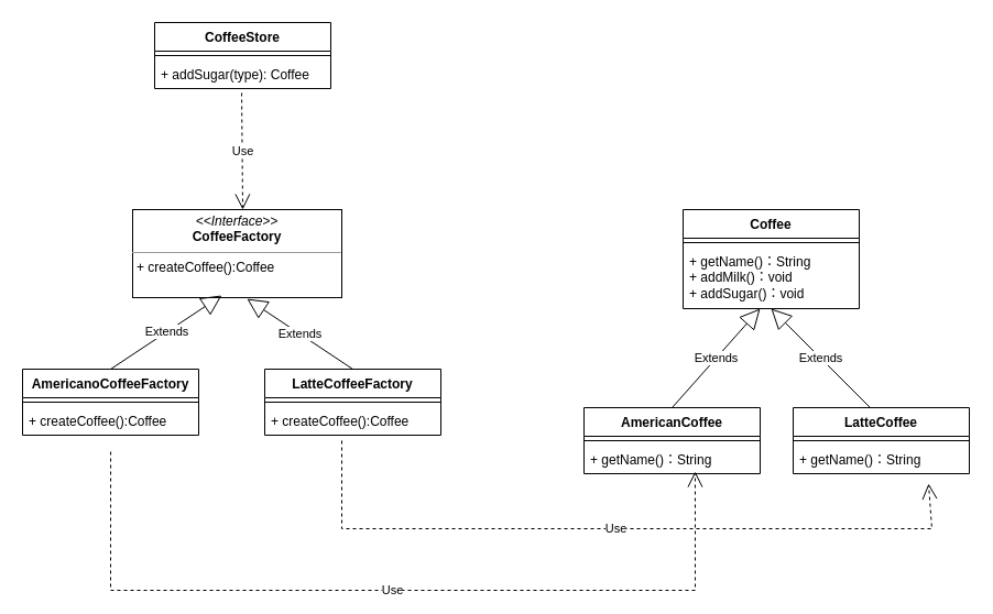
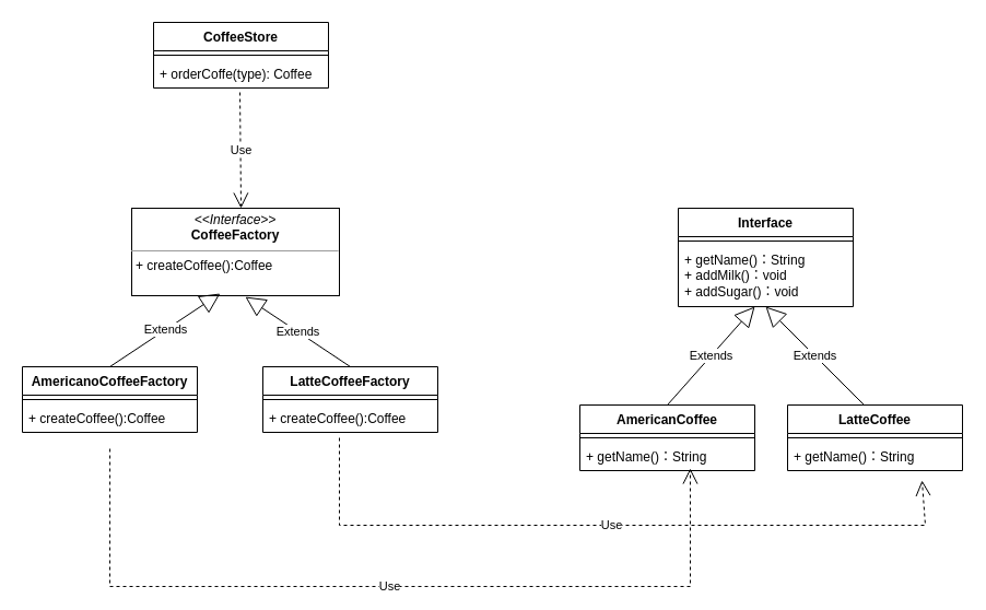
  <mxCell id="0" />
  <mxCell id="1" parent="0" />
- <mxCell id="2" value="Coffee" style="swimlane;fontStyle=1;align=center;verticalAlign=top;childLayout=stackLayout;horizontal=1;startSize=26;horizontalStack=0;resizeParent=1;resizeParentMax=0;resizeLast=0;collapsible=1;marginBottom=0;whiteSpace=wrap;html=1;" vertex="1" parent="1"><mxGeometry x="620" y="190" width="160" height="90" as="geometry" /></mxCell>
+ <mxCell id="2" value="Interface" style="swimlane;fontStyle=1;align=center;verticalAlign=top;childLayout=stackLayout;horizontal=1;startSize=26;horizontalStack=0;resizeParent=1;resizeParentMax=0;resizeLast=0;collapsible=1;marginBottom=0;whiteSpace=wrap;html=1;" vertex="1" parent="1"><mxGeometry x="620" y="190" width="160" height="90" as="geometry" /></mxCell>
  <mxCell id="3" value="" style="line;strokeWidth=1;fillColor=none;align=left;verticalAlign=middle;spacingTop=-1;spacingLeft=3;spacingRight=3;rotatable=0;labelPosition=right;points=[];portConstraint=eastwest;strokeColor=inherit;" vertex="1" parent="2"><mxGeometry y="26" width="160" height="8" as="geometry" /></mxCell>
  <mxCell id="4" value="+ getName()：String&lt;br&gt;+ addMilk()：void&lt;br&gt;+ addSugar()：void" style="text;strokeColor=none;fillColor=none;align=left;verticalAlign=top;spacingLeft=4;spacingRight=4;overflow=hidden;rotatable=0;points=[[0,0.5],[1,0.5]];portConstraint=eastwest;whiteSpace=wrap;html=1;" vertex="1" parent="2"><mxGeometry y="34" width="160" height="56" as="geometry" /></mxCell>
  <mxCell id="5" value="Extends" style="endArrow=block;endSize=16;endFill=0;html=1;rounded=0;" edge="1" parent="1"><mxGeometry width="160" relative="1" as="geometry"><mxPoint x="790" y="370" as="sourcePoint" /><mxPoint x="700" y="280" as="targetPoint" /></mxGeometry></mxCell>
  <mxCell id="6" value="LatteCoffee" style="swimlane;fontStyle=1;align=center;verticalAlign=top;childLayout=stackLayout;horizontal=1;startSize=26;horizontalStack=0;resizeParent=1;resizeParentMax=0;resizeLast=0;collapsible=1;marginBottom=0;whiteSpace=wrap;html=1;" vertex="1" parent="1"><mxGeometry x="720" y="370" width="160" height="60" as="geometry" /></mxCell>
  <mxCell id="7" value="" style="line;strokeWidth=1;fillColor=none;align=left;verticalAlign=middle;spacingTop=-1;spacingLeft=3;spacingRight=3;rotatable=0;labelPosition=right;points=[];portConstraint=eastwest;strokeColor=inherit;" vertex="1" parent="6"><mxGeometry y="26" width="160" height="8" as="geometry" /></mxCell>
  <mxCell id="8" value="+ getName()：String" style="text;strokeColor=none;fillColor=none;align=left;verticalAlign=top;spacingLeft=4;spacingRight=4;overflow=hidden;rotatable=0;points=[[0,0.5],[1,0.5]];portConstraint=eastwest;whiteSpace=wrap;html=1;" vertex="1" parent="6"><mxGeometry y="34" width="160" height="26" as="geometry" /></mxCell>
  <mxCell id="9" value="AmericanCoffee" style="swimlane;fontStyle=1;align=center;verticalAlign=top;childLayout=stackLayout;horizontal=1;startSize=26;horizontalStack=0;resizeParent=1;resizeParentMax=0;resizeLast=0;collapsible=1;marginBottom=0;whiteSpace=wrap;html=1;" vertex="1" parent="1"><mxGeometry x="530" y="370" width="160" height="60" as="geometry" /></mxCell>
  <mxCell id="10" value="" style="line;strokeWidth=1;fillColor=none;align=left;verticalAlign=middle;spacingTop=-1;spacingLeft=3;spacingRight=3;rotatable=0;labelPosition=right;points=[];portConstraint=eastwest;strokeColor=inherit;" vertex="1" parent="9"><mxGeometry y="26" width="160" height="8" as="geometry" /></mxCell>
  <mxCell id="11" value="+ getName()：String" style="text;strokeColor=none;fillColor=none;align=left;verticalAlign=top;spacingLeft=4;spacingRight=4;overflow=hidden;rotatable=0;points=[[0,0.5],[1,0.5]];portConstraint=eastwest;whiteSpace=wrap;html=1;" vertex="1" parent="9"><mxGeometry y="34" width="160" height="26" as="geometry" /></mxCell>
  <mxCell id="12" value="Extends" style="endArrow=block;endSize=16;endFill=0;html=1;rounded=0;entryX=0.519;entryY=1.089;entryDx=0;entryDy=0;entryPerimeter=0;exitX=0.5;exitY=0;exitDx=0;exitDy=0;" edge="1" parent="1" source="9"><mxGeometry width="160" relative="1" as="geometry"><mxPoint x="777" y="365" as="sourcePoint" /><mxPoint x="690" y="280" as="targetPoint" /></mxGeometry></mxCell>
  <mxCell id="13" value="CoffeeStore&lt;br&gt;" style="swimlane;fontStyle=1;align=center;verticalAlign=top;childLayout=stackLayout;horizontal=1;startSize=26;horizontalStack=0;resizeParent=1;resizeParentMax=0;resizeLast=0;collapsible=1;marginBottom=0;whiteSpace=wrap;html=1;" vertex="1" parent="1"><mxGeometry x="140" y="20" width="160" height="60" as="geometry" /></mxCell>
  <mxCell id="14" value="" style="line;strokeWidth=1;fillColor=none;align=left;verticalAlign=middle;spacingTop=-1;spacingLeft=3;spacingRight=3;rotatable=0;labelPosition=right;points=[];portConstraint=eastwest;strokeColor=inherit;" vertex="1" parent="13"><mxGeometry y="26" width="160" height="8" as="geometry" /></mxCell>
- <mxCell id="15" value="+ addSugar(type): Coffee" style="text;strokeColor=none;fillColor=none;align=left;verticalAlign=top;spacingLeft=4;spacingRight=4;overflow=hidden;rotatable=0;points=[[0,0.5],[1,0.5]];portConstraint=eastwest;whiteSpace=wrap;html=1;" vertex="1" parent="13"><mxGeometry y="34" width="160" height="26" as="geometry" /></mxCell>
+ <mxCell id="15" value="+ orderCoffe(type): Coffee" style="text;strokeColor=none;fillColor=none;align=left;verticalAlign=top;spacingLeft=4;spacingRight=4;overflow=hidden;rotatable=0;points=[[0,0.5],[1,0.5]];portConstraint=eastwest;whiteSpace=wrap;html=1;" vertex="1" parent="13"><mxGeometry y="34" width="160" height="26" as="geometry" /></mxCell>
  <mxCell id="16" value="Use" style="endArrow=open;endSize=12;dashed=1;html=1;rounded=0;exitX=0.494;exitY=1.154;exitDx=0;exitDy=0;exitPerimeter=0;" edge="1" parent="1" source="15"><mxGeometry width="160" relative="1" as="geometry"><mxPoint x="234" y="228.99" as="sourcePoint" /><mxPoint x="220" y="190" as="targetPoint" /></mxGeometry></mxCell>
  <mxCell id="17" value="&lt;p style=&quot;margin:0px;margin-top:4px;text-align:center;&quot;&gt;&lt;i&gt;&amp;lt;&amp;lt;Interface&amp;gt;&amp;gt;&lt;/i&gt;&lt;br&gt;&lt;b&gt;CoffeeFactory&lt;/b&gt;&lt;/p&gt;&lt;hr size=&quot;1&quot;&gt;&lt;p style=&quot;margin:0px;margin-left:4px;&quot;&gt;+ createCoffee():Coffee&lt;/p&gt;" style="verticalAlign=top;align=left;overflow=fill;fontSize=12;fontFamily=Helvetica;html=1;whiteSpace=wrap;" vertex="1" parent="1"><mxGeometry x="120" y="190" width="190" height="80" as="geometry" /></mxCell>
  <mxCell id="18" style="edgeStyle=orthogonalEdgeStyle;rounded=0;orthogonalLoop=1;jettySize=auto;html=1;exitX=0.5;exitY=1;exitDx=0;exitDy=0;" edge="1" parent="1" source="17" target="17"><mxGeometry relative="1" as="geometry" /></mxCell>
  <mxCell id="19" value="AmericanoCoffeeFactory" style="swimlane;fontStyle=1;align=center;verticalAlign=top;childLayout=stackLayout;horizontal=1;startSize=26;horizontalStack=0;resizeParent=1;resizeParentMax=0;resizeLast=0;collapsible=1;marginBottom=0;whiteSpace=wrap;html=1;" vertex="1" parent="1"><mxGeometry x="20" y="335" width="160" height="60" as="geometry" /></mxCell>
  <mxCell id="20" value="" style="line;strokeWidth=1;fillColor=none;align=left;verticalAlign=middle;spacingTop=-1;spacingLeft=3;spacingRight=3;rotatable=0;labelPosition=right;points=[];portConstraint=eastwest;strokeColor=inherit;" vertex="1" parent="19"><mxGeometry y="26" width="160" height="8" as="geometry" /></mxCell>
  <mxCell id="21" value="+ createCoffee():Coffee" style="text;strokeColor=none;fillColor=none;align=left;verticalAlign=top;spacingLeft=4;spacingRight=4;overflow=hidden;rotatable=0;points=[[0,0.5],[1,0.5]];portConstraint=eastwest;whiteSpace=wrap;html=1;" vertex="1" parent="19"><mxGeometry y="34" width="160" height="26" as="geometry" /></mxCell>
  <mxCell id="22" value="LatteCoffeeFactory" style="swimlane;fontStyle=1;align=center;verticalAlign=top;childLayout=stackLayout;horizontal=1;startSize=26;horizontalStack=0;resizeParent=1;resizeParentMax=0;resizeLast=0;collapsible=1;marginBottom=0;whiteSpace=wrap;html=1;" vertex="1" parent="1"><mxGeometry x="240" y="335" width="160" height="60" as="geometry" /></mxCell>
  <mxCell id="23" value="" style="line;strokeWidth=1;fillColor=none;align=left;verticalAlign=middle;spacingTop=-1;spacingLeft=3;spacingRight=3;rotatable=0;labelPosition=right;points=[];portConstraint=eastwest;strokeColor=inherit;" vertex="1" parent="22"><mxGeometry y="26" width="160" height="8" as="geometry" /></mxCell>
  <mxCell id="24" value="+ createCoffee():Coffee" style="text;strokeColor=none;fillColor=none;align=left;verticalAlign=top;spacingLeft=4;spacingRight=4;overflow=hidden;rotatable=0;points=[[0,0.5],[1,0.5]];portConstraint=eastwest;whiteSpace=wrap;html=1;" vertex="1" parent="22"><mxGeometry y="34" width="160" height="26" as="geometry" /></mxCell>
  <mxCell id="25" value="Extends" style="endArrow=block;endSize=16;endFill=0;html=1;rounded=0;exitX=0.5;exitY=0;exitDx=0;exitDy=0;entryX=0.426;entryY=0.975;entryDx=0;entryDy=0;entryPerimeter=0;" edge="1" parent="1" source="19" target="17"><mxGeometry width="160" relative="1" as="geometry"><mxPoint x="0" y="245" as="sourcePoint" /><mxPoint x="220" y="270" as="targetPoint" /></mxGeometry></mxCell>
  <mxCell id="26" value="Extends" style="endArrow=block;endSize=16;endFill=0;html=1;rounded=0;exitX=0.5;exitY=0;exitDx=0;exitDy=0;entryX=0.547;entryY=1.013;entryDx=0;entryDy=0;entryPerimeter=0;" edge="1" parent="1" source="22" target="17"><mxGeometry width="160" relative="1" as="geometry"><mxPoint x="110" y="345" as="sourcePoint" /><mxPoint x="211" y="278" as="targetPoint" /></mxGeometry></mxCell>
  <mxCell id="27" value="Use" style="endArrow=open;endSize=12;dashed=1;html=1;rounded=0;exitX=0.463;exitY=0.962;exitDx=0;exitDy=0;exitPerimeter=0;entryX=0.631;entryY=0.923;entryDx=0;entryDy=0;entryPerimeter=0;" edge="1" parent="1" target="11"><mxGeometry width="160" relative="1" as="geometry"><mxPoint x="100.08" y="410.002" as="sourcePoint" /><mxPoint x="632.96" y="448.98" as="targetPoint" /><Array as="points"><mxPoint x="100" y="535.99" /><mxPoint x="631" y="536" /></Array></mxGeometry></mxCell>
  <mxCell id="28" value="Use" style="endArrow=open;endSize=12;dashed=1;html=1;rounded=0;exitX=0.463;exitY=0.962;exitDx=0;exitDy=0;exitPerimeter=0;entryX=0.606;entryY=1.115;entryDx=0;entryDy=0;entryPerimeter=0;" edge="1" parent="1"><mxGeometry width="160" relative="1" as="geometry"><mxPoint x="310" y="400" as="sourcePoint" /><mxPoint x="843" y="439" as="targetPoint" /><Array as="points"><mxPoint x="310" y="480" /><mxPoint x="846" y="480" /></Array></mxGeometry></mxCell>
